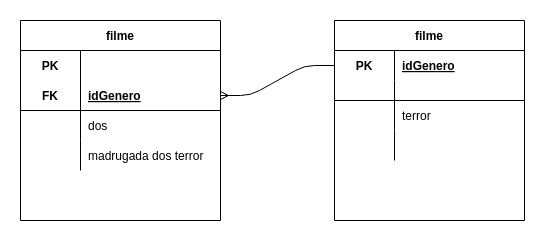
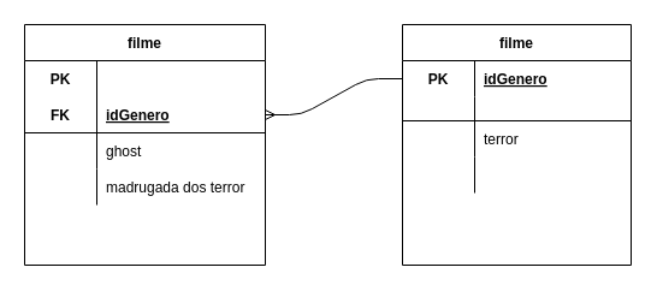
  <mxCell id="0" />
  <mxCell id="1" parent="0" />
  <mxCell id="2" value="filme" style="shape=table;startSize=30;container=1;collapsible=1;childLayout=tableLayout;fixedRows=1;rowLines=0;fontStyle=1;align=center;resizeLast=1;" vertex="1" parent="1"><mxGeometry x="334" y="20" width="190" height="200" as="geometry" /></mxCell>
  <mxCell id="3" value="" style="shape=partialRectangle;collapsible=0;dropTarget=0;pointerEvents=0;fillColor=none;top=0;left=0;bottom=0;right=0;points=[[0,0.5],[1,0.5]];portConstraint=eastwest;" vertex="1" parent="2"><mxGeometry y="30" width="190" height="30" as="geometry" /></mxCell>
  <mxCell id="4" value="PK" style="shape=partialRectangle;connectable=0;fillColor=none;top=0;left=0;bottom=0;right=0;fontStyle=1;overflow=hidden;" vertex="1" parent="3"><mxGeometry width="60" height="30" as="geometry" /></mxCell>
  <mxCell id="5" value="idGenero" style="shape=partialRectangle;connectable=0;fillColor=none;top=0;left=0;bottom=0;right=0;align=left;spacingLeft=6;fontStyle=5;overflow=hidden;" vertex="1" parent="3"><mxGeometry x="60" width="130" height="30" as="geometry" /></mxCell>
  <mxCell id="6" value="" style="shape=partialRectangle;collapsible=0;dropTarget=0;pointerEvents=0;fillColor=none;top=0;left=0;bottom=1;right=0;points=[[0,0.5],[1,0.5]];portConstraint=eastwest;" vertex="1" parent="2"><mxGeometry y="60" width="190" height="20" as="geometry" /></mxCell>
  <mxCell id="7" value="" style="shape=partialRectangle;connectable=0;fillColor=none;top=0;left=0;bottom=0;right=0;fontStyle=1;overflow=hidden;" vertex="1" parent="6"><mxGeometry width="60" height="20" as="geometry" /></mxCell>
  <mxCell id="8" value="" style="shape=partialRectangle;connectable=0;fillColor=none;top=0;left=0;bottom=0;right=0;align=left;spacingLeft=6;fontStyle=5;overflow=hidden;" vertex="1" parent="6"><mxGeometry x="60" width="130" height="20" as="geometry" /></mxCell>
  <mxCell id="9" value="" style="shape=partialRectangle;collapsible=0;dropTarget=0;pointerEvents=0;fillColor=none;top=0;left=0;bottom=0;right=0;points=[[0,0.5],[1,0.5]];portConstraint=eastwest;" vertex="1" parent="2"><mxGeometry y="80" width="190" height="30" as="geometry" /></mxCell>
  <mxCell id="10" value="" style="shape=partialRectangle;connectable=0;fillColor=none;top=0;left=0;bottom=0;right=0;editable=1;overflow=hidden;" vertex="1" parent="9"><mxGeometry width="60" height="30" as="geometry" /></mxCell>
  <mxCell id="11" value="terror" style="shape=partialRectangle;connectable=0;fillColor=none;top=0;left=0;bottom=0;right=0;align=left;spacingLeft=6;overflow=hidden;" vertex="1" parent="9"><mxGeometry x="60" width="130" height="30" as="geometry" /></mxCell>
  <mxCell id="12" value="" style="shape=partialRectangle;collapsible=0;dropTarget=0;pointerEvents=0;fillColor=none;top=0;left=0;bottom=0;right=0;points=[[0,0.5],[1,0.5]];portConstraint=eastwest;" vertex="1" parent="2"><mxGeometry y="110" width="190" height="30" as="geometry" /></mxCell>
  <mxCell id="13" value="" style="shape=partialRectangle;connectable=0;fillColor=none;top=0;left=0;bottom=0;right=0;editable=1;overflow=hidden;" vertex="1" parent="12"><mxGeometry width="60" height="30" as="geometry" /></mxCell>
  <mxCell id="14" value="" style="shape=partialRectangle;connectable=0;fillColor=none;top=0;left=0;bottom=0;right=0;align=left;spacingLeft=6;overflow=hidden;" vertex="1" parent="12"><mxGeometry x="60" width="130" height="30" as="geometry" /></mxCell>
  <mxCell id="15" value="filme" style="shape=table;startSize=30;container=1;collapsible=1;childLayout=tableLayout;fixedRows=1;rowLines=0;fontStyle=1;align=center;resizeLast=1;" vertex="1" parent="1"><mxGeometry x="20" y="20" width="200" height="200" as="geometry" /></mxCell>
  <mxCell id="16" value="" style="shape=partialRectangle;collapsible=0;dropTarget=0;pointerEvents=0;fillColor=none;top=0;left=0;bottom=0;right=0;points=[[0,0.5],[1,0.5]];portConstraint=eastwest;perimeterSpacing=0;" vertex="1" parent="15"><mxGeometry y="30" width="200" height="30" as="geometry" /></mxCell>
  <mxCell id="17" value="PK" style="shape=partialRectangle;connectable=0;fillColor=none;top=0;left=0;bottom=0;right=0;fontStyle=1;overflow=hidden;" vertex="1" parent="16"><mxGeometry width="60" height="30" as="geometry" /></mxCell>
  <mxCell id="18" value="" style="shape=partialRectangle;collapsible=0;dropTarget=0;pointerEvents=0;fillColor=none;top=0;left=0;bottom=1;right=0;points=[[0,0.5],[1,0.5]];portConstraint=eastwest;" vertex="1" parent="15"><mxGeometry y="60" width="200" height="30" as="geometry" /></mxCell>
  <mxCell id="19" value="FK" style="shape=partialRectangle;connectable=0;fillColor=none;top=0;left=0;bottom=0;right=0;fontStyle=1;overflow=hidden;" vertex="1" parent="18"><mxGeometry width="60" height="30" as="geometry" /></mxCell>
  <mxCell id="20" value="idGenero" style="shape=partialRectangle;connectable=0;fillColor=none;top=0;left=0;bottom=0;right=0;align=left;spacingLeft=6;fontStyle=5;overflow=hidden;" vertex="1" parent="18"><mxGeometry x="60" width="140" height="30" as="geometry" /></mxCell>
  <mxCell id="21" value="" style="shape=partialRectangle;collapsible=0;dropTarget=0;pointerEvents=0;fillColor=none;top=0;left=0;bottom=0;right=0;points=[[0,0.5],[1,0.5]];portConstraint=eastwest;" vertex="1" parent="15"><mxGeometry y="90" width="200" height="30" as="geometry" /></mxCell>
  <mxCell id="22" value="" style="shape=partialRectangle;connectable=0;fillColor=none;top=0;left=0;bottom=0;right=0;editable=1;overflow=hidden;" vertex="1" parent="21"><mxGeometry width="60" height="30" as="geometry" /></mxCell>
- <mxCell id="23" value="dos" style="shape=partialRectangle;connectable=0;fillColor=none;top=0;left=0;bottom=0;right=0;align=left;spacingLeft=6;overflow=hidden;" vertex="1" parent="21"><mxGeometry x="60" width="140" height="30" as="geometry" /></mxCell>
+ <mxCell id="23" value="ghost" style="shape=partialRectangle;connectable=0;fillColor=none;top=0;left=0;bottom=0;right=0;align=left;spacingLeft=6;overflow=hidden;" vertex="1" parent="21"><mxGeometry x="60" width="140" height="30" as="geometry" /></mxCell>
  <mxCell id="24" value="" style="shape=partialRectangle;collapsible=0;dropTarget=0;pointerEvents=0;fillColor=none;top=0;left=0;bottom=0;right=0;points=[[0,0.5],[1,0.5]];portConstraint=eastwest;" vertex="1" parent="15"><mxGeometry y="120" width="200" height="30" as="geometry" /></mxCell>
  <mxCell id="25" value="" style="shape=partialRectangle;connectable=0;fillColor=none;top=0;left=0;bottom=0;right=0;editable=1;overflow=hidden;" vertex="1" parent="24"><mxGeometry width="60" height="30" as="geometry" /></mxCell>
  <mxCell id="26" value="madrugada dos terror" style="shape=partialRectangle;connectable=0;fillColor=none;top=0;left=0;bottom=0;right=0;align=left;spacingLeft=6;overflow=hidden;" vertex="1" parent="24"><mxGeometry x="60" width="140" height="30" as="geometry" /></mxCell>
  <mxCell id="27" value="" style="edgeStyle=entityRelationEdgeStyle;fontSize=12;html=1;endArrow=ERmany;entryX=1;entryY=0.5;entryDx=0;entryDy=0;exitX=0;exitY=0.5;exitDx=0;exitDy=0;" edge="1" parent="1" source="3" target="18"><mxGeometry width="100" height="100" relative="1" as="geometry"><mxPoint x="280" y="290" as="sourcePoint" /><mxPoint x="380" y="190" as="targetPoint" /></mxGeometry></mxCell>
